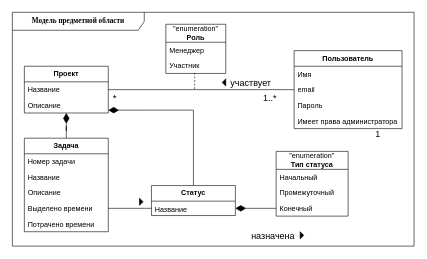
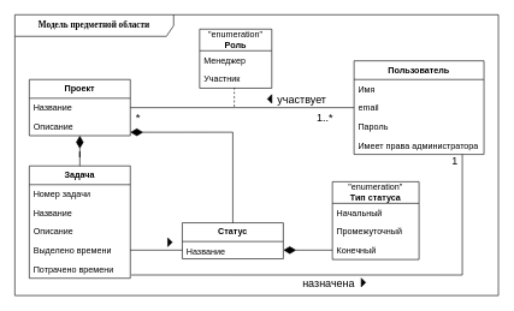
  <mxCell id="0" />
  <mxCell id="1" parent="0" />
  <mxCell id="2" value="&lt;b&gt;Модель предметной области&lt;/b&gt;" style="shape=umlFrame;whiteSpace=wrap;html=1;rounded=1;shadow=0;comic=0;labelBackgroundColor=none;strokeWidth=1;fontFamily=Verdana;fontSize=12;align=center;width=220;height=30;" parent="1" vertex="1"><mxGeometry x="20" y="20" width="670" height="390" as="geometry" /></mxCell>
  <mxCell id="3" value="&lt;b&gt;Проект&lt;/b&gt;" style="swimlane;fontStyle=0;childLayout=stackLayout;horizontal=1;startSize=26;fillColor=none;horizontalStack=0;resizeParent=1;resizeParentMax=0;resizeLast=0;collapsible=1;marginBottom=0;whiteSpace=wrap;html=1;" parent="1" vertex="1"><mxGeometry x="40" y="110" width="140" height="78" as="geometry" /></mxCell>
  <mxCell id="4" value="Название" style="text;strokeColor=none;fillColor=none;align=left;verticalAlign=top;spacingLeft=4;spacingRight=4;overflow=hidden;rotatable=0;points=[[0,0.5],[1,0.5]];portConstraint=eastwest;whiteSpace=wrap;html=1;" parent="3" vertex="1"><mxGeometry y="26" width="140" height="26" as="geometry" /></mxCell>
  <mxCell id="5" value="Описание" style="text;strokeColor=none;fillColor=none;align=left;verticalAlign=top;spacingLeft=4;spacingRight=4;overflow=hidden;rotatable=0;points=[[0,0.5],[1,0.5]];portConstraint=eastwest;whiteSpace=wrap;html=1;" parent="3" vertex="1"><mxGeometry y="52" width="140" height="26" as="geometry" /></mxCell>
  <mxCell id="6" style="edgeStyle=orthogonalEdgeStyle;rounded=0;orthogonalLoop=1;jettySize=auto;html=1;endArrow=none;endFill=0;exitX=1;exitY=0.5;exitDx=0;exitDy=0;startArrow=none;startFill=0;endSize=9;startSize=12;entryX=0;entryY=0.5;entryDx=0;entryDy=0;" parent="1" source="11" target="28" edge="1"><mxGeometry relative="1" as="geometry" /></mxCell>
  <mxCell id="7" value="&lt;b&gt;Задача&lt;/b&gt;" style="swimlane;fontStyle=0;childLayout=stackLayout;horizontal=1;startSize=26;fillColor=none;horizontalStack=0;resizeParent=1;resizeParentMax=0;resizeLast=0;collapsible=1;marginBottom=0;whiteSpace=wrap;html=1;" parent="1" vertex="1"><mxGeometry x="40" y="230" width="140" height="156" as="geometry" /></mxCell>
  <mxCell id="8" value="Номер задачи" style="text;strokeColor=none;fillColor=none;align=left;verticalAlign=top;spacingLeft=4;spacingRight=4;overflow=hidden;rotatable=0;points=[[0,0.5],[1,0.5]];portConstraint=eastwest;whiteSpace=wrap;html=1;" vertex="1" parent="7"><mxGeometry y="26" width="140" height="26" as="geometry" /></mxCell>
  <mxCell id="9" value="Название" style="text;strokeColor=none;fillColor=none;align=left;verticalAlign=top;spacingLeft=4;spacingRight=4;overflow=hidden;rotatable=0;points=[[0,0.5],[1,0.5]];portConstraint=eastwest;whiteSpace=wrap;html=1;" parent="7" vertex="1"><mxGeometry y="52" width="140" height="26" as="geometry" /></mxCell>
  <mxCell id="10" value="Описание" style="text;strokeColor=none;fillColor=none;align=left;verticalAlign=top;spacingLeft=4;spacingRight=4;overflow=hidden;rotatable=0;points=[[0,0.5],[1,0.5]];portConstraint=eastwest;whiteSpace=wrap;html=1;" parent="7" vertex="1"><mxGeometry y="78" width="140" height="26" as="geometry" /></mxCell>
  <mxCell id="11" value="Выделено времени" style="text;strokeColor=none;fillColor=none;align=left;verticalAlign=top;spacingLeft=4;spacingRight=4;overflow=hidden;rotatable=0;points=[[0,0.5],[1,0.5]];portConstraint=eastwest;whiteSpace=wrap;html=1;" parent="7" vertex="1"><mxGeometry y="104" width="140" height="26" as="geometry" /></mxCell>
  <mxCell id="12" value="Потрачено времени" style="text;strokeColor=none;fillColor=none;align=left;verticalAlign=top;spacingLeft=4;spacingRight=4;overflow=hidden;rotatable=0;points=[[0,0.5],[1,0.5]];portConstraint=eastwest;whiteSpace=wrap;html=1;" parent="7" vertex="1"><mxGeometry y="130" width="140" height="26" as="geometry" /></mxCell>
  <mxCell id="13" style="edgeStyle=orthogonalEdgeStyle;rounded=0;orthogonalLoop=1;jettySize=auto;html=1;endArrow=diamondThin;endFill=1;startSize=12;endSize=15;" parent="1" source="7" target="3" edge="1"><mxGeometry relative="1" as="geometry" /></mxCell>
  <mxCell id="14" value="" style="endArrow=none;html=1;rounded=0;align=center;verticalAlign=bottom;labelBackgroundColor=none;" parent="1" source="3" target="18" edge="1"><mxGeometry relative="1" as="geometry"><mxPoint x="160" y="210" as="sourcePoint" /><mxPoint x="300" y="149.352" as="targetPoint" /></mxGeometry></mxCell>
  <mxCell id="15" value="1..*" style="text;html=1;strokeColor=none;fillColor=none;align=center;verticalAlign=middle;whiteSpace=wrap;rounded=0;fontSize=15;" parent="1" vertex="1"><mxGeometry x="420" y="147" width="60" height="30" as="geometry" /></mxCell>
  <mxCell id="16" style="edgeStyle=orthogonalEdgeStyle;rounded=0;orthogonalLoop=1;jettySize=auto;html=1;exitX=1;exitY=0.817;exitDx=0;exitDy=0;endArrow=none;endFill=0;startArrow=diamondThin;startFill=1;endSize=11;startSize=15;entryX=0.5;entryY=0;entryDx=0;entryDy=0;exitPerimeter=0;" parent="1" source="5" target="27" edge="1"><mxGeometry relative="1" as="geometry"><Array as="points"><mxPoint x="322" y="183" /></Array></mxGeometry></mxCell>
  <mxCell id="17" value="*" style="text;html=1;strokeColor=none;fillColor=none;align=center;verticalAlign=middle;whiteSpace=wrap;rounded=0;fontSize=16;" parent="1" vertex="1"><mxGeometry x="180" y="150.5" width="22" height="23" as="geometry" /></mxCell>
  <mxCell id="18" value="&lt;b&gt;Пользователь&lt;/b&gt;" style="swimlane;fontStyle=0;childLayout=stackLayout;horizontal=1;startSize=26;fillColor=none;horizontalStack=0;resizeParent=1;resizeParentMax=0;resizeLast=0;collapsible=1;marginBottom=0;whiteSpace=wrap;html=1;" parent="1" vertex="1"><mxGeometry x="490" y="84" width="180" height="130" as="geometry" /></mxCell>
  <mxCell id="19" value="Имя" style="text;strokeColor=none;fillColor=none;align=left;verticalAlign=top;spacingLeft=4;spacingRight=4;overflow=hidden;rotatable=0;points=[[0,0.5],[1,0.5]];portConstraint=eastwest;whiteSpace=wrap;html=1;" parent="18" vertex="1"><mxGeometry y="26" width="180" height="26" as="geometry" /></mxCell>
  <mxCell id="20" value="email" style="text;strokeColor=none;fillColor=none;align=left;verticalAlign=top;spacingLeft=4;spacingRight=4;overflow=hidden;rotatable=0;points=[[0,0.5],[1,0.5]];portConstraint=eastwest;whiteSpace=wrap;html=1;" parent="18" vertex="1"><mxGeometry y="52" width="180" height="26" as="geometry" /></mxCell>
  <mxCell id="21" value="Пароль" style="text;strokeColor=none;fillColor=none;align=left;verticalAlign=top;spacingLeft=4;spacingRight=4;overflow=hidden;rotatable=0;points=[[0,0.5],[1,0.5]];portConstraint=eastwest;whiteSpace=wrap;html=1;" parent="18" vertex="1"><mxGeometry y="78" width="180" height="26" as="geometry" /></mxCell>
  <mxCell id="22" value="Имеет права администратора" style="text;strokeColor=none;fillColor=none;align=left;verticalAlign=top;spacingLeft=4;spacingRight=4;overflow=hidden;rotatable=0;points=[[0,0.5],[1,0.5]];portConstraint=eastwest;whiteSpace=wrap;html=1;" parent="18" vertex="1"><mxGeometry y="104" width="180" height="26" as="geometry" /></mxCell>
  <mxCell id="23" style="edgeStyle=orthogonalEdgeStyle;rounded=0;orthogonalLoop=1;jettySize=auto;html=1;endArrow=none;endFill=0;dashed=1;" parent="1" edge="1"><mxGeometry relative="1" as="geometry"><mxPoint x="324" y="150" as="targetPoint" /><mxPoint x="325" y="122" as="sourcePoint" /></mxGeometry></mxCell>
  <mxCell id="24" value="&quot;enumeration&quot;&lt;br&gt;&lt;b&gt;Роль&lt;/b&gt;" style="swimlane;fontStyle=0;childLayout=stackLayout;horizontal=1;startSize=30;fillColor=none;horizontalStack=0;resizeParent=1;resizeParentMax=0;resizeLast=0;collapsible=1;marginBottom=0;whiteSpace=wrap;html=1;" parent="1" vertex="1"><mxGeometry x="276" y="40" width="100" height="82" as="geometry" /></mxCell>
  <mxCell id="25" value="Менеджер" style="text;strokeColor=none;fillColor=none;align=left;verticalAlign=top;spacingLeft=4;spacingRight=4;overflow=hidden;rotatable=0;points=[[0,0.5],[1,0.5]];portConstraint=eastwest;whiteSpace=wrap;html=1;" parent="24" vertex="1"><mxGeometry y="30" width="100" height="26" as="geometry" /></mxCell>
  <mxCell id="26" value="Участник" style="text;strokeColor=none;fillColor=none;align=left;verticalAlign=top;spacingLeft=4;spacingRight=4;overflow=hidden;rotatable=0;points=[[0,0.5],[1,0.5]];portConstraint=eastwest;whiteSpace=wrap;html=1;" parent="24" vertex="1"><mxGeometry y="56" width="100" height="26" as="geometry" /></mxCell>
  <mxCell id="27" value="&lt;b&gt;Статус&lt;/b&gt;" style="swimlane;fontStyle=0;childLayout=stackLayout;horizontal=1;startSize=26;fillColor=none;horizontalStack=0;resizeParent=1;resizeParentMax=0;resizeLast=0;collapsible=1;marginBottom=0;whiteSpace=wrap;html=1;" parent="1" vertex="1"><mxGeometry x="252" y="309" width="140" height="50" as="geometry" /></mxCell>
  <mxCell id="28" value="Название" style="text;strokeColor=none;fillColor=none;align=left;verticalAlign=top;spacingLeft=4;spacingRight=4;overflow=hidden;rotatable=0;points=[[0,0.5],[1,0.5]];portConstraint=eastwest;whiteSpace=wrap;html=1;" parent="27" vertex="1"><mxGeometry y="26" width="140" height="24" as="geometry" /></mxCell>
+ <mxCell id="29" style="edgeStyle=orthogonalEdgeStyle;rounded=0;orthogonalLoop=1;jettySize=auto;html=1;exitX=1.01;exitY=0.826;exitDx=0;exitDy=0;exitPerimeter=0;endArrow=none;endFill=0;" parent="1" source="12" target="18" edge="1"><mxGeometry relative="1" as="geometry"><Array as="points"><mxPoint x="640" y="382" /></Array></mxGeometry></mxCell>
  <mxCell id="30" value="1" style="text;html=1;strokeColor=none;fillColor=none;align=center;verticalAlign=middle;whiteSpace=wrap;rounded=0;fontSize=15;" parent="1" vertex="1"><mxGeometry x="600" y="208" width="60" height="30" as="geometry" /></mxCell>
  <mxCell id="31" value="" style="triangle;aspect=fixed;fillColor=strokeColor;" parent="1" vertex="1"><mxGeometry x="500" y="386" width="6" height="12" as="geometry" /></mxCell>
  <mxCell id="32" value="назначена" style="text;html=1;strokeColor=none;fillColor=none;align=center;verticalAlign=middle;whiteSpace=wrap;rounded=0;fontSize=15;" parent="1" vertex="1"><mxGeometry x="390" y="382" width="130" height="20" as="geometry" /></mxCell>
  <mxCell id="33" value="" style="triangle;aspect=fixed;fillColor=strokeColor;flipH=1;" parent="1" vertex="1"><mxGeometry x="370" y="131" width="6" height="12" as="geometry" /></mxCell>
  <mxCell id="34" value="участвует" style="text;html=1;strokeColor=none;fillColor=none;align=center;verticalAlign=middle;whiteSpace=wrap;rounded=0;fontSize=15;" parent="1" vertex="1"><mxGeometry x="388" y="122" width="60" height="30" as="geometry" /></mxCell>
  <mxCell id="35" value="" style="triangle;aspect=fixed;fillColor=strokeColor;" parent="1" vertex="1"><mxGeometry x="232" y="330" width="6" height="12" as="geometry" /></mxCell>
  <mxCell id="36" value="&quot;enumeration&quot;&lt;br&gt;&lt;b&gt;Тип статуса&lt;/b&gt;" style="swimlane;fontStyle=0;childLayout=stackLayout;horizontal=1;startSize=30;fillColor=none;horizontalStack=0;resizeParent=1;resizeParentMax=0;resizeLast=0;collapsible=1;marginBottom=0;whiteSpace=wrap;html=1;" parent="1" vertex="1"><mxGeometry x="460" y="252" width="120" height="108" as="geometry" /></mxCell>
  <mxCell id="37" value="Начальный" style="text;strokeColor=none;fillColor=none;align=left;verticalAlign=top;spacingLeft=4;spacingRight=4;overflow=hidden;rotatable=0;points=[[0,0.5],[1,0.5]];portConstraint=eastwest;whiteSpace=wrap;html=1;" parent="36" vertex="1"><mxGeometry y="30" width="120" height="26" as="geometry" /></mxCell>
  <mxCell id="38" value="Промежуточный" style="text;strokeColor=none;fillColor=none;align=left;verticalAlign=top;spacingLeft=4;spacingRight=4;overflow=hidden;rotatable=0;points=[[0,0.5],[1,0.5]];portConstraint=eastwest;whiteSpace=wrap;html=1;" parent="36" vertex="1"><mxGeometry y="56" width="120" height="26" as="geometry" /></mxCell>
  <mxCell id="39" value="Конечный" style="text;strokeColor=none;fillColor=none;align=left;verticalAlign=top;spacingLeft=4;spacingRight=4;overflow=hidden;rotatable=0;points=[[0,0.5],[1,0.5]];portConstraint=eastwest;whiteSpace=wrap;html=1;" parent="36" vertex="1"><mxGeometry y="82" width="120" height="26" as="geometry" /></mxCell>
  <mxCell id="40" style="edgeStyle=orthogonalEdgeStyle;rounded=0;orthogonalLoop=1;jettySize=auto;html=1;endArrow=diamondThin;endFill=1;startSize=12;endSize=15;exitX=0;exitY=0.5;exitDx=0;exitDy=0;entryX=1;entryY=0.5;entryDx=0;entryDy=0;" parent="1" source="39" target="28" edge="1"><mxGeometry relative="1" as="geometry"><mxPoint x="120" y="266" as="sourcePoint" /><mxPoint x="120" y="198" as="targetPoint" /></mxGeometry></mxCell>
